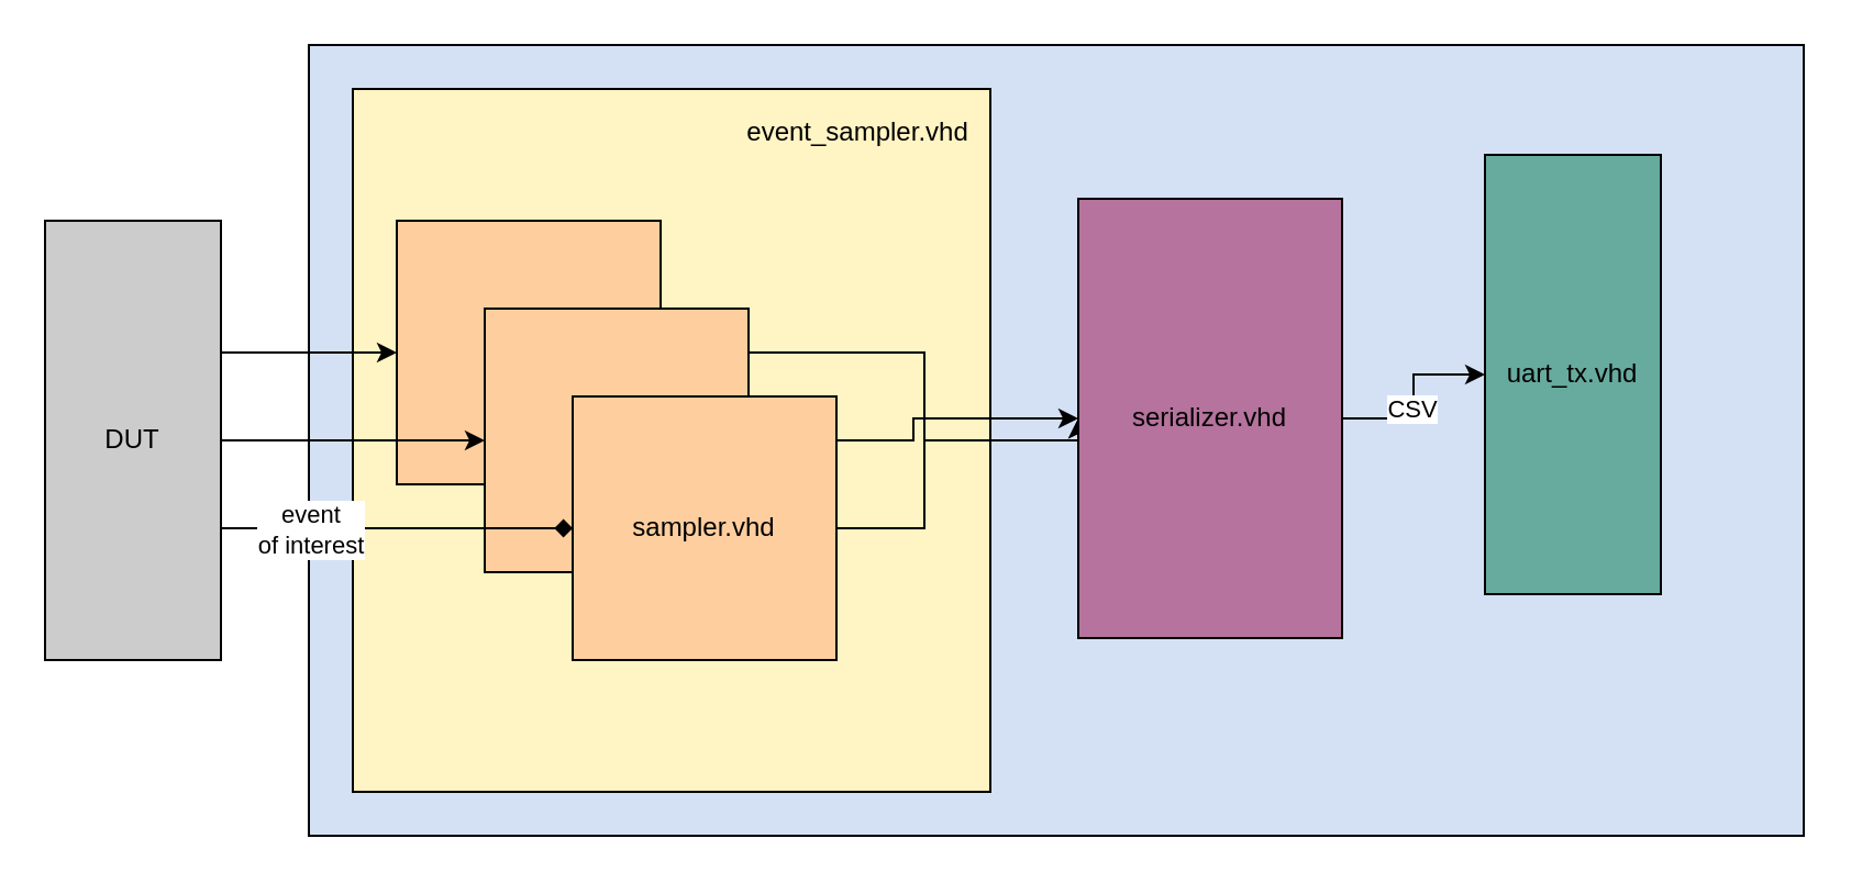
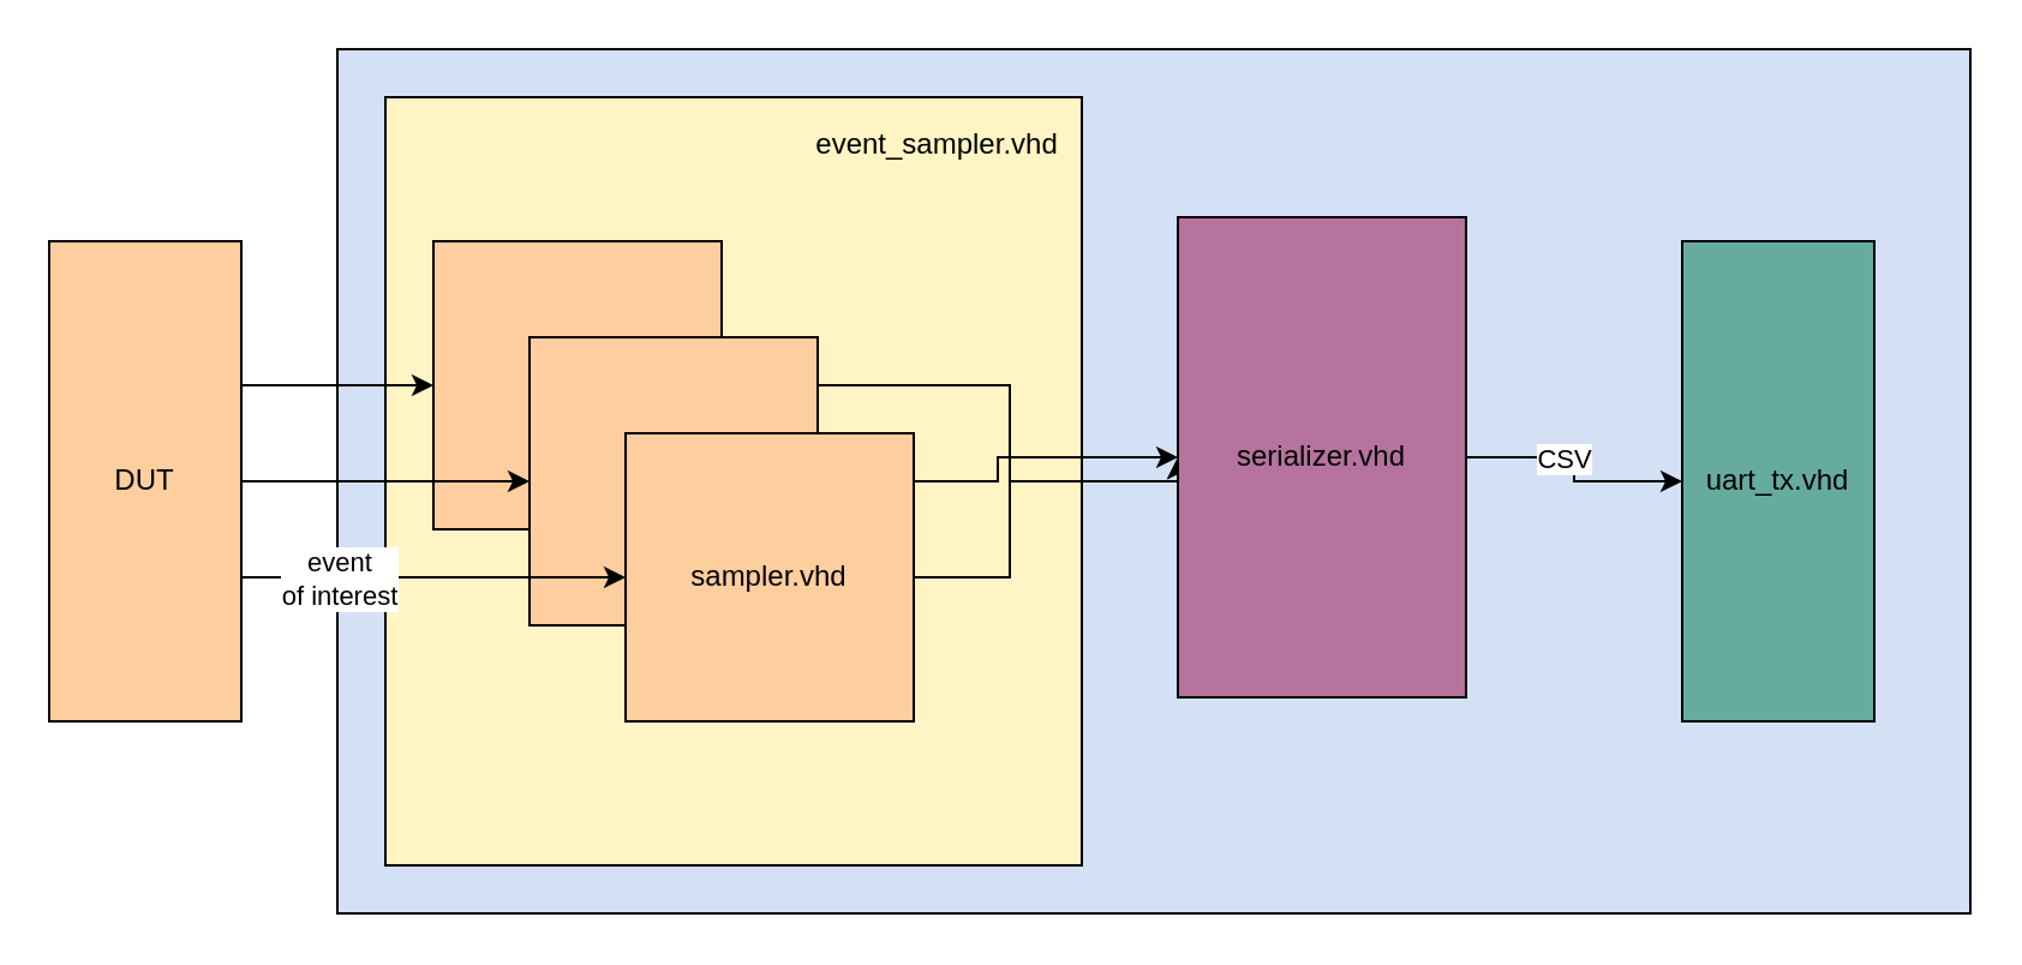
  <mxCell id="0" />
  <mxCell id="1" parent="0" />
  <mxCell id="2" value="" style="rounded=0;whiteSpace=wrap;html=1;fillColor=#D4E1F5;" vertex="1" parent="1"><mxGeometry x="140" y="20" width="680" height="360" as="geometry" /></mxCell>
  <mxCell id="3" value="" style="rounded=0;whiteSpace=wrap;html=1;fillColor=#FFF4C3;" vertex="1" parent="1"><mxGeometry x="160" y="40" width="290" height="320" as="geometry" /></mxCell>
  <mxCell id="4" value="" style="edgeStyle=orthogonalEdgeStyle;rounded=0;orthogonalLoop=1;jettySize=auto;html=1;entryX=0;entryY=0.5;entryDx=0;entryDy=0;" parent="1" source="5" target="7" edge="1"><mxGeometry relative="1" as="geometry"><Array as="points"><mxPoint x="120" y="160" /><mxPoint x="120" y="160" /></Array></mxGeometry></mxCell>
- <mxCell id="5" value="DUT" style="rounded=0;whiteSpace=wrap;html=1;fillColor=#CCCCCC;" parent="1" vertex="1"><mxGeometry x="20" y="100" width="80" height="200" as="geometry" /></mxCell>
+ <mxCell id="5" value="DUT" style="rounded=0;whiteSpace=wrap;html=1;fillColor=#ffce9f;" parent="1" vertex="1"><mxGeometry x="20" y="100" width="80" height="200" as="geometry" /></mxCell>
  <mxCell id="6" style="edgeStyle=orthogonalEdgeStyle;rounded=0;orthogonalLoop=1;jettySize=auto;html=1;entryX=0;entryY=0.5;entryDx=0;entryDy=0;" edge="1" parent="1" source="7" target="17"><mxGeometry relative="1" as="geometry"><Array as="points"><mxPoint x="420" y="160" /><mxPoint x="420" y="200" /></Array></mxGeometry></mxCell>
  <mxCell id="7" value="" style="rounded=0;whiteSpace=wrap;html=1;fillColor=#FFCE9F;" parent="1" vertex="1"><mxGeometry x="180" y="100" width="120" height="120" as="geometry" /></mxCell>
  <mxCell id="8" style="edgeStyle=orthogonalEdgeStyle;rounded=0;orthogonalLoop=1;jettySize=auto;html=1;entryX=0;entryY=0.5;entryDx=0;entryDy=0;" edge="1" parent="1" source="9" target="17"><mxGeometry relative="1" as="geometry" /></mxCell>
  <mxCell id="9" value="" style="rounded=0;whiteSpace=wrap;html=1;fillColor=#FFCE9F;" parent="1" vertex="1"><mxGeometry x="220" y="140" width="120" height="120" as="geometry" /></mxCell>
  <mxCell id="10" style="edgeStyle=orthogonalEdgeStyle;rounded=0;orthogonalLoop=1;jettySize=auto;html=1;entryX=0;entryY=0.5;entryDx=0;entryDy=0;" edge="1" parent="1" source="11" target="17"><mxGeometry relative="1" as="geometry"><Array as="points"><mxPoint x="420" y="240" /><mxPoint x="420" y="200" /></Array></mxGeometry></mxCell>
  <mxCell id="11" value="sampler.vhd" style="rounded=0;whiteSpace=wrap;html=1;fillColor=#FFCE9F;" parent="1" vertex="1"><mxGeometry x="260" y="180" width="120" height="120" as="geometry" /></mxCell>
  <mxCell id="12" value="" style="edgeStyle=orthogonalEdgeStyle;rounded=0;orthogonalLoop=1;jettySize=auto;html=1;entryX=0;entryY=0.5;entryDx=0;entryDy=0;" parent="1" source="5" target="9" edge="1"><mxGeometry relative="1" as="geometry"><Array as="points"><mxPoint x="150" y="200" /><mxPoint x="150" y="200" /></Array></mxGeometry></mxCell>
- <mxCell id="13" value="" style="edgeStyle=orthogonalEdgeStyle;rounded=0;orthogonalLoop=1;jettySize=auto;html=1;entryX=0;entryY=0.5;entryDx=0;entryDy=0;exitX=1;exitY=0.5;exitDx=0;exitDy=0;endArrow=diamond;" parent="1" source="5" target="11" edge="1"><mxGeometry relative="1" as="geometry"><Array as="points"><mxPoint x="100" y="240" /></Array></mxGeometry></mxCell>
+ <mxCell id="13" value="" style="edgeStyle=orthogonalEdgeStyle;rounded=0;orthogonalLoop=1;jettySize=auto;html=1;entryX=0;entryY=0.5;entryDx=0;entryDy=0;exitX=1;exitY=0.5;exitDx=0;exitDy=0;" parent="1" source="5" target="11" edge="1"><mxGeometry relative="1" as="geometry"><Array as="points"><mxPoint x="100" y="240" /></Array></mxGeometry></mxCell>
  <mxCell id="14" value="event&lt;br&gt;of interest" style="edgeLabel;html=1;align=center;verticalAlign=middle;resizable=0;points=[];" parent="13" vertex="1" connectable="0"><mxGeometry x="-0.128" y="1" relative="1" as="geometry"><mxPoint x="-6.9" y="1" as="offset" /></mxGeometry></mxCell>
  <mxCell id="15" value="" style="edgeStyle=orthogonalEdgeStyle;rounded=0;orthogonalLoop=1;jettySize=auto;html=1;" parent="1" source="17" target="18" edge="1"><mxGeometry relative="1" as="geometry" /></mxCell>
  <mxCell id="16" value="CSV" style="edgeLabel;html=1;align=center;verticalAlign=middle;resizable=0;points=[];" parent="15" vertex="1" connectable="0"><mxGeometry x="-0.157" y="-1" relative="1" as="geometry"><mxPoint x="-2" y="-1" as="offset" /></mxGeometry></mxCell>
  <mxCell id="17" value="serializer.vhd" style="rounded=0;whiteSpace=wrap;html=1;fillColor=#B5739D;" parent="1" vertex="1"><mxGeometry x="490" y="90" width="120" height="200" as="geometry" /></mxCell>
- <mxCell id="18" value="uart_tx.vhd" style="rounded=0;whiteSpace=wrap;html=1;fillColor=#67AB9F;" parent="1" vertex="1"><mxGeometry x="675" y="70" width="80" height="200" as="geometry" /></mxCell>
+ <mxCell id="18" value="uart_tx.vhd" style="rounded=0;whiteSpace=wrap;html=1;fillColor=#67AB9F;" parent="1" vertex="1"><mxGeometry x="700" y="100" width="80" height="200" as="geometry" /></mxCell>
  <mxCell id="19" value="event_sampler.vhd" style="text;html=1;strokeColor=none;fillColor=none;align=center;verticalAlign=middle;whiteSpace=wrap;rounded=0;" vertex="1" parent="1"><mxGeometry x="370" y="50" width="40" height="20" as="geometry" /></mxCell>
